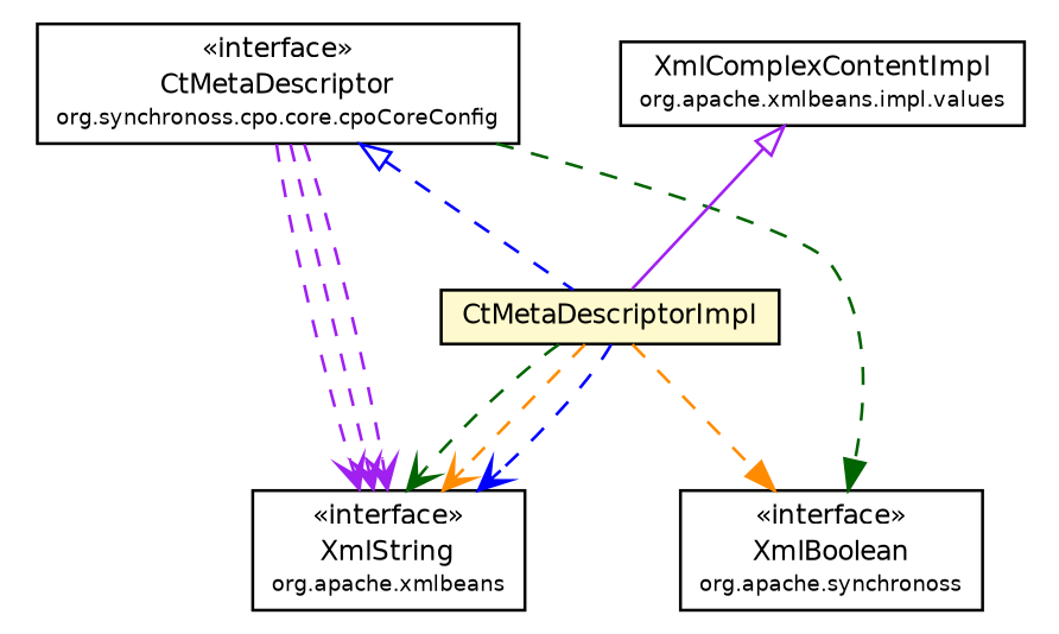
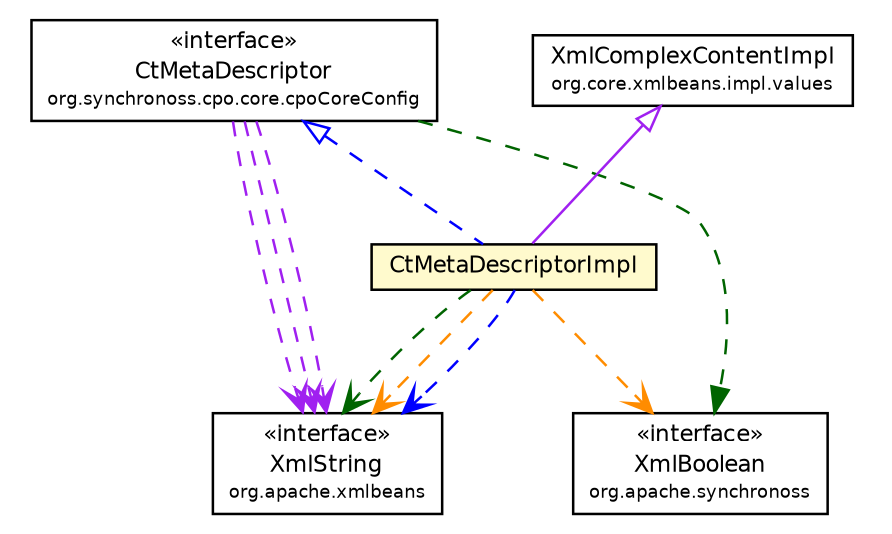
  digraph {
    node [fontcolor=black fontname=Helvetica fontsize=9.0 shape=plaintext]
    edge [color=purple fontname=Helvetica fontsize=10.0 headport=p labelfontname=Helvetica labelfontsize=10 style=dashed tailport=p arrowhead=open fontcolor=black]
    n1 [label=<<table border="0" cellborder="1" cellspacing="0" cellpadding="2" port="p" href="../CtMetaDescriptor.html"> 		<tr><td><table border="0" cellspacing="0" cellpadding="1"> 			<tr><td> &laquo;interface&raquo; </td></tr> 			<tr><td> CtMetaDescriptor </td></tr> 			<tr><td><font point-size="7.0"> org.synchronoss.cpo.core.cpoCoreConfig </font></td></tr> 		</table></td></tr> 		</table>>]
    n2 [label=<<table border="0" cellborder="1" cellspacing="0" cellpadding="2" port="p" bgcolor="lemonChiffon" href="./CtMetaDescriptorImpl.html"> 		<tr><td><table border="0" cellspacing="0" cellpadding="1"> 			<tr><td> CtMetaDescriptorImpl </td></tr> 		</table></td></tr> 		</table>>]
    n3 [label=<<table border="0" cellborder="1" cellspacing="0" cellpadding="2" port="p" href="http://java.sun.com/j2se/1.4.2/docs/api/org/apache/xmlbeans/XmlString.html"> 		<tr><td><table border="0" cellspacing="0" cellpadding="1"> 			<tr><td> &laquo;interface&raquo; </td></tr> 			<tr><td> XmlString </td></tr> 			<tr><td><font point-size="7.0"> org.apache.xmlbeans </font></td></tr> 		</table></td></tr> 		</table>>]
    n4 [label=<<table border="0" cellborder="1" cellspacing="0" cellpadding="2" port="p" href="http://java.sun.com/j2se/1.4.2/docs/api/org/apache/xmlbeans/XmlBoolean.html"> 		<tr><td><table border="0" cellspacing="0" cellpadding="1"> 			<tr><td> &laquo;interface&raquo; </td></tr> 			<tr><td> XmlBoolean </td></tr> 			<tr><td><font point-size="7.0"> org.apache.synchronoss </font></td></tr> 		</table></td></tr> 		</table>>]
-   n5 [label=<<table border="0" cellborder="1" cellspacing="0" cellpadding="2" port="p" href="http://java.sun.com/j2se/1.4.2/docs/api/org/apache/xmlbeans/impl/values/XmlComplexContentImpl.html"> 		<tr><td><table border="0" cellspacing="0" cellpadding="1"> 			<tr><td> XmlComplexContentImpl </td></tr> 			<tr><td><font point-size="7.0"> org.apache.xmlbeans.impl.values </font></td></tr> 		</table></td></tr> 		</table>>]
+   n5 [label=<<table border="0" cellborder="1" cellspacing="0" cellpadding="2" port="p" href="http://java.sun.com/j2se/1.4.2/docs/api/org/apache/xmlbeans/impl/values/XmlComplexContentImpl.html"> 		<tr><td><table border="0" cellspacing="0" cellpadding="1"> 			<tr><td> XmlComplexContentImpl </td></tr> 			<tr><td><font point-size="7.0"> org.core.xmlbeans.impl.values </font></td></tr> 		</table></td></tr> 		</table>>]
    n1 -> n2 [arrowtail=empty color=blue dir=back fontsize=10 arrowhead="" fontcolor=""]
    n1 -> n3
    n1 -> n3
    n1 -> n3
    n1 -> n4 [arrowhead=normal color=darkgreen]
    n2 -> n3 [color=darkgreen]
    n2 -> n3 [color=darkorange]
    n2 -> n3 [color=blue]
-   n2 -> n4 [arrowhead=normal color=darkorange]
+   n2 -> n4 [color=darkorange]
    n5 -> n2 [arrowtail=empty dir=back fontsize=10 style="" arrowhead="" fontcolor=""]
  }
